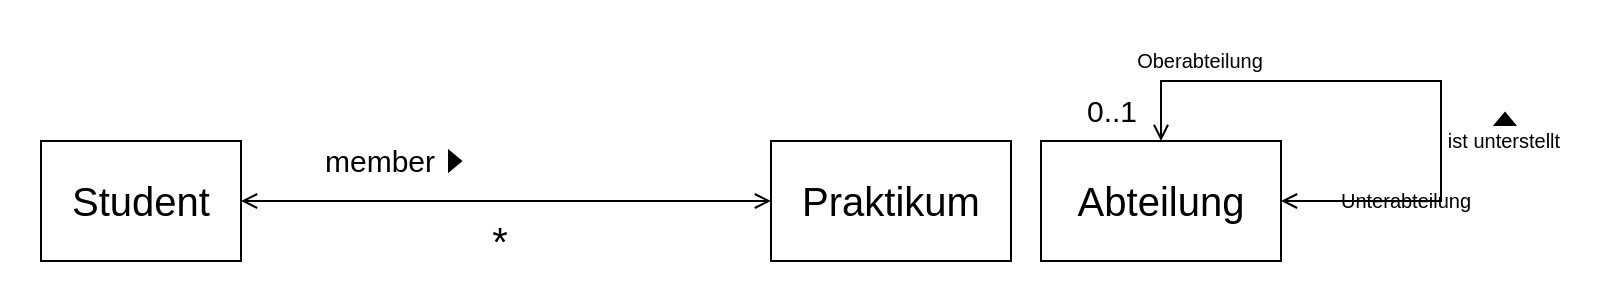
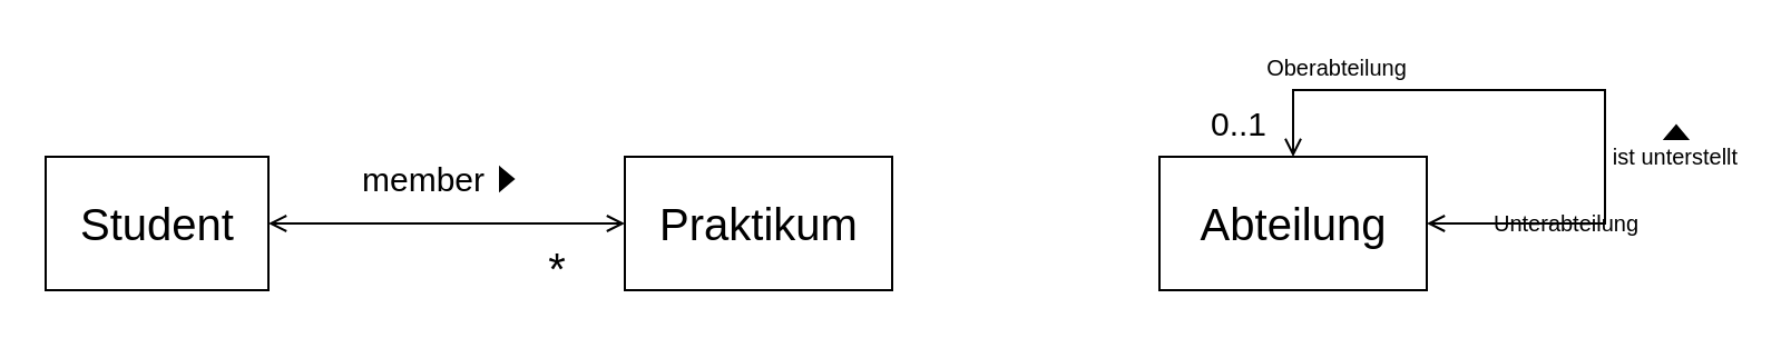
  <mxCell id="0" />
  <mxCell id="1" parent="0" />
  <mxCell id="2" style="edgeStyle=orthogonalEdgeStyle;rounded=0;orthogonalLoop=1;jettySize=auto;html=1;exitX=1;exitY=0.5;exitDx=0;exitDy=0;startArrow=open;startFill=0;endArrow=open;endFill=0;strokeWidth=1;fontSize=20;entryX=0.5;entryY=0;entryDx=0;entryDy=0;" edge="1" parent="1" source="3" target="3"><mxGeometry relative="1" as="geometry"><mxPoint x="580" y="0" as="targetPoint" /><Array as="points"><mxPoint x="720" y="100" /><mxPoint x="720" y="40" /><mxPoint x="580" y="40" /></Array></mxGeometry></mxCell>
  <mxCell id="3" value="Abteilung" style="html=1;fontSize=20;" vertex="1" parent="1"><mxGeometry x="520" y="70" width="120" height="60" as="geometry" /></mxCell>
  <mxCell id="4" value="Student" style="html=1;fontSize=20;" vertex="1" parent="1"><mxGeometry x="20" y="70" width="100" height="60" as="geometry" /></mxCell>
- <mxCell id="5" value="Praktikum" style="html=1;fontSize=20;" vertex="1" parent="1"><mxGeometry x="385" y="70" width="120" height="60" as="geometry" /></mxCell>
+ <mxCell id="5" value="Praktikum" style="html=1;fontSize=20;" vertex="1" parent="1"><mxGeometry x="280" y="70" width="120" height="60" as="geometry" /></mxCell>
  <mxCell id="6" value="member" style="text;html=1;strokeColor=none;fillColor=none;align=center;verticalAlign=middle;whiteSpace=wrap;rounded=0;fontSize=15;" vertex="1" parent="1"><mxGeometry x="170.058" y="70" width="40" height="20" as="geometry" /></mxCell>
  <mxCell id="7" value="" style="endArrow=open;startArrow=open;html=1;strokeWidth=1;fontSize=20;entryX=0;entryY=0.5;entryDx=0;entryDy=0;exitX=1;exitY=0.5;exitDx=0;exitDy=0;startFill=0;endFill=0;" edge="1" parent="1" source="4" target="5"><mxGeometry width="50" height="50" relative="1" as="geometry"><mxPoint x="120" y="200" as="sourcePoint" /><mxPoint x="170" y="150" as="targetPoint" /></mxGeometry></mxCell>
  <mxCell id="8" value="0..1" style="text;html=1;strokeColor=none;fillColor=none;align=center;verticalAlign=middle;whiteSpace=wrap;rounded=0;fontSize=15;" vertex="1" parent="1"><mxGeometry x="536.058" y="45" width="40" height="20" as="geometry" /></mxCell>
  <mxCell id="9" value="&lt;font style=&quot;font-size: 20px&quot;&gt;*&lt;/font&gt;" style="text;html=1;strokeColor=none;fillColor=none;align=center;verticalAlign=middle;whiteSpace=wrap;rounded=0;fontSize=15;" vertex="1" parent="1"><mxGeometry x="230.058" y="110" width="40" height="20" as="geometry" /></mxCell>
  <mxCell id="10" value="" style="triangle;whiteSpace=wrap;html=1;fontSize=20;fillColor=#000000;" vertex="1" parent="1"><mxGeometry x="224" y="75" width="6" height="10" as="geometry" /></mxCell>
  <mxCell id="11" value="Oberabteilung" style="text;html=1;strokeColor=none;fillColor=none;align=center;verticalAlign=middle;whiteSpace=wrap;rounded=0;fontSize=10;" vertex="1" parent="1"><mxGeometry x="580.058" y="20" width="40" height="20" as="geometry" /></mxCell>
  <mxCell id="12" value="Unterabteilung" style="text;html=1;strokeColor=none;fillColor=none;align=center;verticalAlign=middle;whiteSpace=wrap;rounded=0;fontSize=10;" vertex="1" parent="1"><mxGeometry x="683.058" y="90" width="40" height="20" as="geometry" /></mxCell>
  <mxCell id="13" value="ist unterstellt" style="text;html=1;strokeColor=none;fillColor=none;align=center;verticalAlign=middle;whiteSpace=wrap;rounded=0;fontSize=10;" vertex="1" parent="1"><mxGeometry x="722" y="60" width="60" height="20" as="geometry" /></mxCell>
  <mxCell id="14" value="" style="triangle;whiteSpace=wrap;html=1;fontSize=20;fillColor=#000000;rotation=-90;" vertex="1" parent="1"><mxGeometry x="749" y="54" width="6" height="10" as="geometry" /></mxCell>
